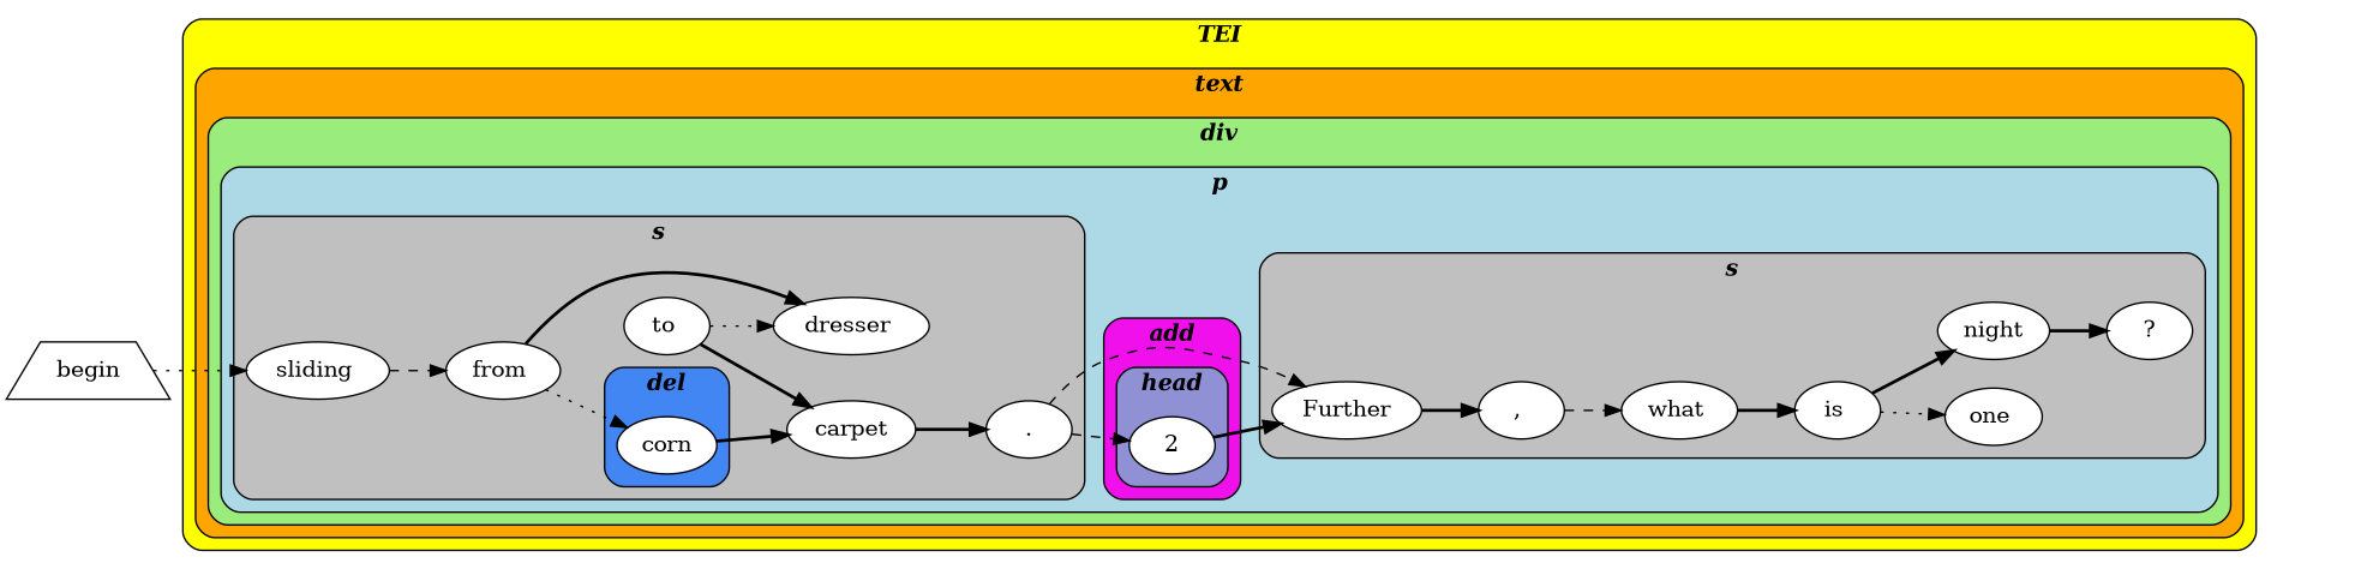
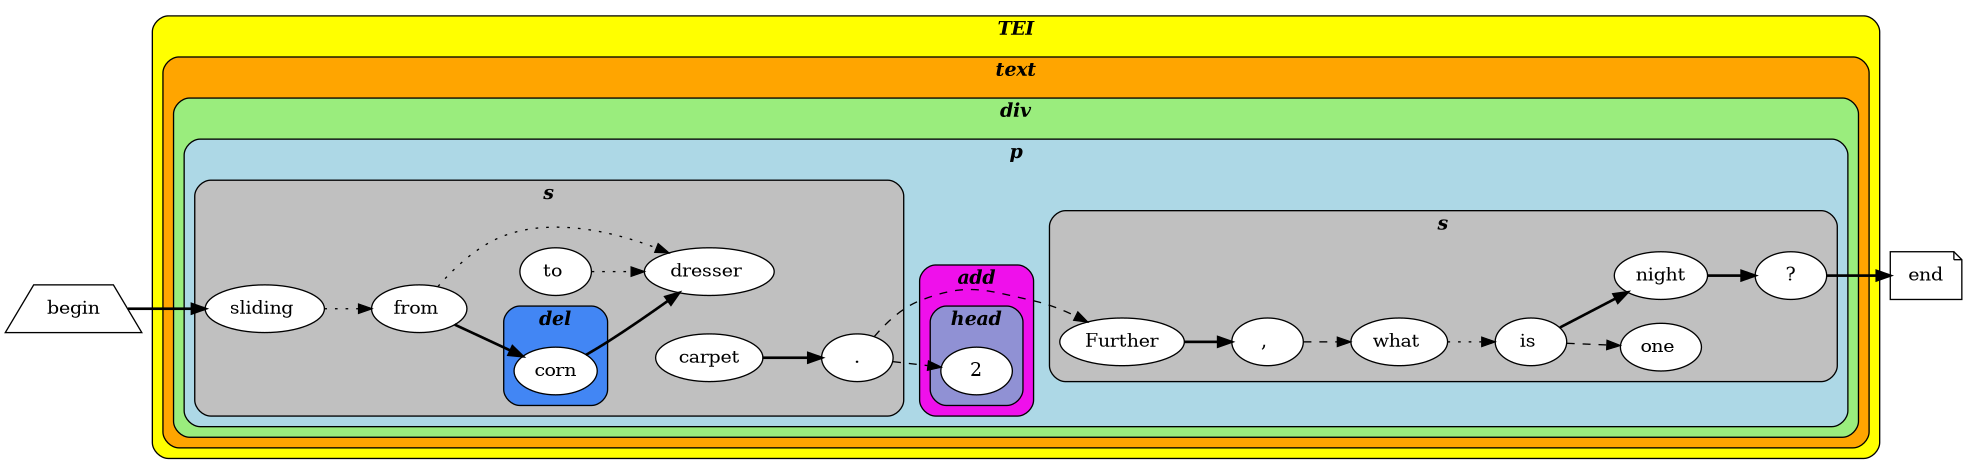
  digraph {
    rankdir=LR
    node [fillcolor=white style=filled]
    edge [style=bold]
    n1 [label=<corn>]
    n2 [label=<sliding&nbsp;>]
    n3 [label=<from&nbsp;>]
    n4 [label=<dresser&nbsp;>]
    n5 [label=<to&nbsp;>]
    n6 [label=<carpet>]
    n7 [label=<.>]
    n8 [label=<2>]
    n9 [label=<Further>]
    n10 [label=<,&nbsp;>]
    n11 [label=<what&nbsp;>]
    n12 [label=<is&nbsp;>]
    n13 [label=<one&nbsp;>]
    n14 [label=<night>]
    n15 [label=<?>]
+   end [rank=middle shape=note]
    begin [rank=middle shape=trapezium]
    subgraph cluster_1 {
      fillcolor=yellow
      label=<<i><b>TEI</b></i>>
      style="rounded,filled"
      subgraph cluster_2 {
        fillcolor=orange
        label=<<i><b>text</b></i>>
        style="rounded,filled"
        subgraph cluster_3 {
          fillcolor="#9aed7d"
          label=<<i><b>div</b></i>>
          style="rounded,filled"
          subgraph cluster_4 {
            fillcolor=lightblue
            label=<<i><b>p</b></i>>
            style="rounded,filled"
            subgraph cluster_5 {
              fillcolor=grey
              label=<<i><b>s</b></i>>
              style="rounded,filled"
              n2
              n3
              n4
              n5
              n6
              n7
              subgraph cluster_6 {
                fillcolor="#4286f4"
                label=<<i><b>del</b></i>>
                style="rounded,filled"
                n1
              }
            }
            subgraph cluster_7 {
              fillcolor="#ef10eb"
              label=<<i><b>add</b></i>>
              style="rounded,filled"
              subgraph cluster_8 {
                fillcolor="#9091D4"
                label=<<i><b>head</b></i>>
                style="rounded,filled"
                n8
              }
            }
            subgraph cluster_9 {
              fillcolor=grey
              label=<<i><b>s</b></i>>
              style="rounded,filled"
              n9
              n10
              n11
              n12
              n13
              n14
              n15
            }
          }
        }
      }
    }
-   n1 -> n6
-   n2 -> n3 [style=dashed]
-   n3 -> n1 [style=dotted]
-   n3 -> n4
+   n1 -> n4
+   n2 -> n3 [style=dotted]
+   n3 -> n1
+   n3 -> n4 [style=dotted]
    n5 -> n4 [style=dotted]
-   n5 -> n6
    n6 -> n7
    n7 -> n8 [style=dashed]
    n7 -> n9 [style=dashed]
-   n8 -> n9
    n9 -> n10
    n10 -> n11 [style=dashed]
-   n11 -> n12
-   n12 -> n13 [style=dotted]
+   n11 -> n12 [style=dotted]
+   n12 -> n13 [style=dashed]
    n12 -> n14
    n14 -> n15
-   begin -> n2 [style=dotted]
+   n15 -> end
+   begin -> n2
  }
